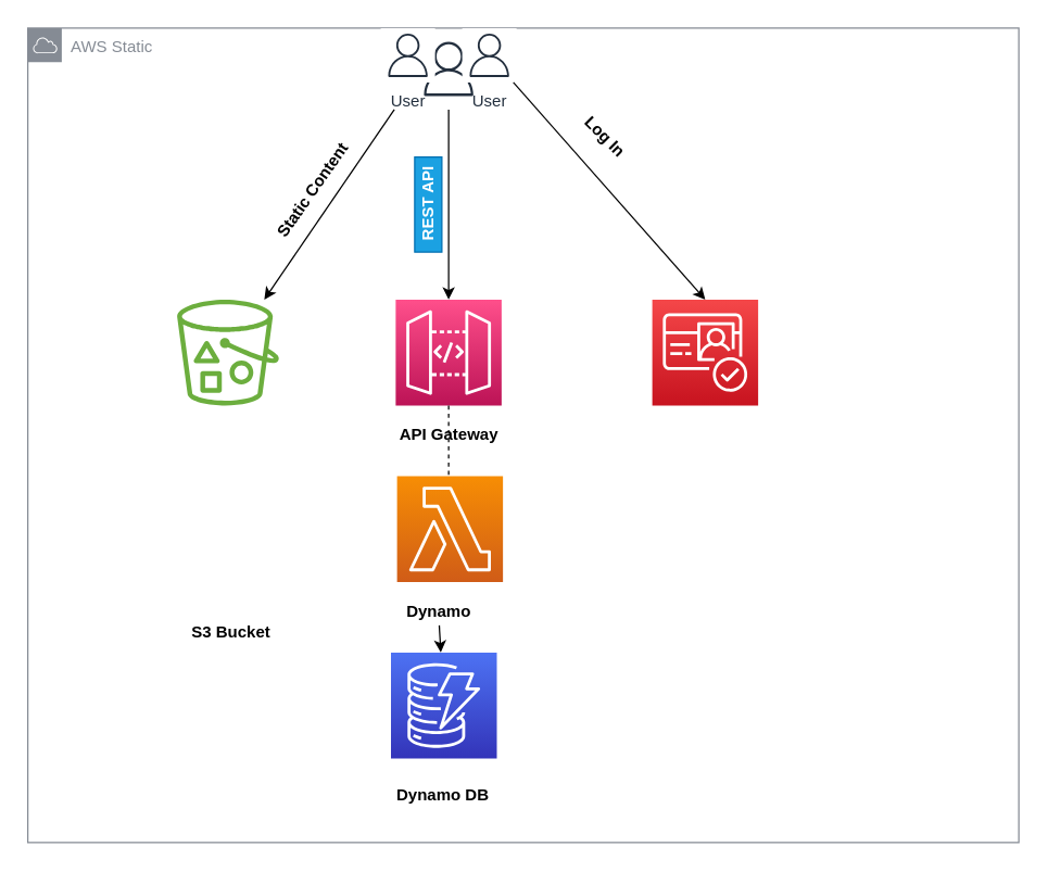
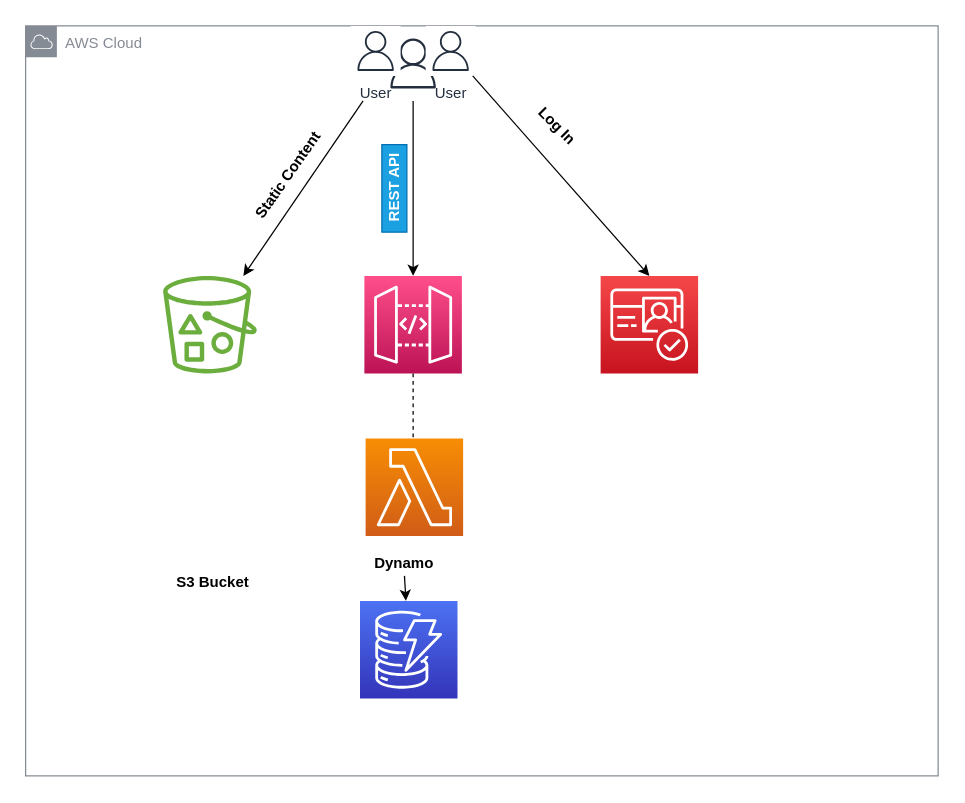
  <mxCell id="0" />
  <mxCell id="1" parent="0" />
- <mxCell id="2" value="AWS Static" style="sketch=0;outlineConnect=0;gradientColor=none;html=1;whiteSpace=wrap;fontSize=12;fontStyle=0;shape=mxgraph.aws4.group;grIcon=mxgraph.aws4.group_aws_cloud;strokeColor=#858B94;fillColor=none;verticalAlign=top;align=left;spacingLeft=30;fontColor=#858B94;dashed=0;" vertex="1" parent="1"><mxGeometry x="20" y="20" width="730" height="600" as="geometry" /></mxCell>
+ <mxCell id="2" value="AWS Cloud" style="sketch=0;outlineConnect=0;gradientColor=none;html=1;whiteSpace=wrap;fontSize=12;fontStyle=0;shape=mxgraph.aws4.group;grIcon=mxgraph.aws4.group_aws_cloud;strokeColor=#858B94;fillColor=none;verticalAlign=top;align=left;spacingLeft=30;fontColor=#858B94;dashed=0;" vertex="1" parent="1"><mxGeometry x="20" y="20" width="730" height="600" as="geometry" /></mxCell>
  <mxCell id="3" value="" style="outlineConnect=0;fontColor=#232F3E;gradientColor=none;fillColor=#232F3E;strokeColor=none;dashed=0;verticalLabelPosition=bottom;verticalAlign=top;align=center;html=1;fontSize=12;fontStyle=0;aspect=fixed;pointerEvents=1;shape=mxgraph.aws4.user;rounded=0;" vertex="1" parent="1"><mxGeometry x="310" width="40" height="40" as="geometry" y="30" /></mxCell>
  <mxCell id="4" value="User" style="outlineConnect=0;fontColor=#232F3E;gradientColor=none;strokeColor=#232F3E;fillColor=#ffffff;dashed=0;verticalLabelPosition=bottom;verticalAlign=top;align=center;html=1;fontSize=12;fontStyle=0;aspect=fixed;shape=mxgraph.aws4.resourceIcon;resIcon=mxgraph.aws4.user;rounded=0;" vertex="1" parent="1"><mxGeometry x="280" y="20" width="40" height="40" as="geometry" /></mxCell>
  <mxCell id="5" value="User" style="outlineConnect=0;fontColor=#232F3E;gradientColor=none;strokeColor=#232F3E;fillColor=#ffffff;dashed=0;verticalLabelPosition=bottom;verticalAlign=top;align=center;html=1;fontSize=12;fontStyle=0;aspect=fixed;shape=mxgraph.aws4.resourceIcon;resIcon=mxgraph.aws4.user;rounded=0;" vertex="1" parent="1"><mxGeometry x="340" y="20" width="40" height="40" as="geometry" /></mxCell>
  <mxCell id="6" value="" style="outlineConnect=0;fontColor=#232F3E;gradientColor=none;fillColor=#6CAE3E;strokeColor=none;dashed=0;verticalLabelPosition=bottom;verticalAlign=top;align=center;html=1;fontSize=12;fontStyle=0;aspect=fixed;pointerEvents=1;shape=mxgraph.aws4.bucket_with_objects;rounded=0;" vertex="1" parent="1"><mxGeometry x="130" y="220" width="75" height="78" as="geometry" /></mxCell>
  <mxCell id="7" value="" style="edgeStyle=none;orthogonalLoop=1;jettySize=auto;html=1;startArrow=none;" edge="1" parent="1" source="21" target="14"><mxGeometry relative="1" as="geometry" /></mxCell>
  <mxCell id="8" value="" style="points=[[0,0,0],[0.25,0,0],[0.5,0,0],[0.75,0,0],[1,0,0],[0,1,0],[0.25,1,0],[0.5,1,0],[0.75,1,0],[1,1,0],[0,0.25,0],[0,0.5,0],[0,0.75,0],[1,0.25,0],[1,0.5,0],[1,0.75,0]];outlineConnect=0;fontColor=#232F3E;gradientColor=#FF4F8B;gradientDirection=north;fillColor=#BC1356;strokeColor=#ffffff;dashed=0;verticalLabelPosition=bottom;verticalAlign=top;align=center;html=1;fontSize=12;fontStyle=0;aspect=fixed;shape=mxgraph.aws4.resourceIcon;resIcon=mxgraph.aws4.api_gateway;rounded=0;" vertex="1" parent="1"><mxGeometry x="291" y="220" width="78" height="78" as="geometry" /></mxCell>
  <mxCell id="9" value="" style="points=[[0,0,0],[0.25,0,0],[0.5,0,0],[0.75,0,0],[1,0,0],[0,1,0],[0.25,1,0],[0.5,1,0],[0.75,1,0],[1,1,0],[0,0.25,0],[0,0.5,0],[0,0.75,0],[1,0.25,0],[1,0.5,0],[1,0.75,0]];outlineConnect=0;fontColor=#232F3E;gradientColor=#F54749;gradientDirection=north;fillColor=#C7131F;strokeColor=#ffffff;dashed=0;verticalLabelPosition=bottom;verticalAlign=top;align=center;html=1;fontSize=12;fontStyle=0;aspect=fixed;shape=mxgraph.aws4.resourceIcon;resIcon=mxgraph.aws4.cognito;rounded=0;" vertex="1" parent="1"><mxGeometry x="480" y="220" width="78" height="78" as="geometry" /></mxCell>
  <mxCell id="10" value="&lt;b&gt;REST API&lt;/b&gt;" style="text;html=1;resizable=0;autosize=1;align=center;verticalAlign=middle;points=[];fillColor=#1ba1e2;strokeColor=#006EAF;rounded=0;rotation=-90;fontColor=#ffffff;" vertex="1" parent="1"><mxGeometry x="280" y="140" width="70" height="20" as="geometry" /></mxCell>
  <mxCell id="11" value="" style="endArrow=classic;html=1;" edge="1" parent="1" target="6"><mxGeometry width="50" height="50" relative="1" as="geometry"><mxPoint x="290" y="80" as="sourcePoint" /><mxPoint x="280" y="150" as="targetPoint" /></mxGeometry></mxCell>
  <mxCell id="12" value="" style="endArrow=classic;html=1;" edge="1" parent="1" target="8"><mxGeometry width="50" height="50" relative="1" as="geometry"><mxPoint x="330" y="80" as="sourcePoint" /><mxPoint x="260.377" y="210" as="targetPoint" /></mxGeometry></mxCell>
  <mxCell id="13" value="" style="endArrow=classic;html=1;entryX=0.5;entryY=0;entryDx=0;entryDy=0;entryPerimeter=0;" edge="1" parent="1" source="5" target="9"><mxGeometry width="50" height="50" relative="1" as="geometry"><mxPoint x="378" y="80" as="sourcePoint" /><mxPoint x="377.692" y="220" as="targetPoint" /></mxGeometry></mxCell>
  <mxCell id="14" value="" style="sketch=0;points=[[0,0,0],[0.25,0,0],[0.5,0,0],[0.75,0,0],[1,0,0],[0,1,0],[0.25,1,0],[0.5,1,0],[0.75,1,0],[1,1,0],[0,0.25,0],[0,0.5,0],[0,0.75,0],[1,0.25,0],[1,0.5,0],[1,0.75,0]];outlineConnect=0;fontColor=#232F3E;gradientColor=#4D72F3;gradientDirection=north;fillColor=#3334B9;strokeColor=#ffffff;dashed=0;verticalLabelPosition=bottom;verticalAlign=top;align=center;html=1;fontSize=12;fontStyle=0;aspect=fixed;shape=mxgraph.aws4.resourceIcon;resIcon=mxgraph.aws4.dynamodb;" vertex="1" parent="1"><mxGeometry x="287.5" y="480" width="78" height="78" as="geometry" /></mxCell>
  <mxCell id="15" value="&lt;b&gt;Static Content&lt;br&gt;&lt;/b&gt;" style="text;html=1;resizable=0;autosize=1;align=center;verticalAlign=middle;points=[];rounded=0;rotation=-55;" vertex="1" parent="1"><mxGeometry x="180" y="130" width="100" height="20" as="geometry" /></mxCell>
  <mxCell id="16" value="Log In" style="text;html=1;resizable=0;autosize=1;align=center;verticalAlign=middle;points=[];rounded=0;rotation=45;fontStyle=1" vertex="1" parent="1"><mxGeometry x="420" y="90" width="50" height="20" as="geometry" /></mxCell>
  <mxCell id="17" value="S3 Bucket" style="text;html=1;align=center;verticalAlign=middle;whiteSpace=wrap;rounded=0;fontStyle=1" vertex="1" parent="1"><mxGeometry x="135" y="450" width="70" height="30" as="geometry" /></mxCell>
- <mxCell id="18" value="API Gateway" style="text;html=1;align=center;verticalAlign=middle;whiteSpace=wrap;rounded=0;fontStyle=1" vertex="1" parent="1"><mxGeometry x="291" y="310" width="79" height="20" as="geometry" /></mxCell>
- <mxCell id="19" value="Dynamo DB" style="text;html=1;align=center;verticalAlign=middle;whiteSpace=wrap;rounded=0;fontStyle=1" vertex="1" parent="1"><mxGeometry x="291" y="570" width="70" height="30" as="geometry" /></mxCell>
  <mxCell id="20" value="" style="sketch=0;points=[[0,0,0],[0.25,0,0],[0.5,0,0],[0.75,0,0],[1,0,0],[0,1,0],[0.25,1,0],[0.5,1,0],[0.75,1,0],[1,1,0],[0,0.25,0],[0,0.5,0],[0,0.75,0],[1,0.25,0],[1,0.5,0],[1,0.75,0]];outlineConnect=0;fontColor=#232F3E;gradientColor=#F78E04;gradientDirection=north;fillColor=#D05C17;strokeColor=#ffffff;dashed=0;verticalLabelPosition=bottom;verticalAlign=top;align=center;html=1;fontSize=12;fontStyle=0;aspect=fixed;shape=mxgraph.aws4.resourceIcon;resIcon=mxgraph.aws4.lambda;" vertex="1" parent="1"><mxGeometry x="292" y="350" width="78" height="78" as="geometry" /></mxCell>
  <mxCell id="21" value="Dynamo" style="text;html=1;align=center;verticalAlign=middle;whiteSpace=wrap;rounded=0;fontStyle=1" vertex="1" parent="1"><mxGeometry x="287.5" y="440" width="70" height="20" as="geometry" /></mxCell>
  <mxCell id="22" value="" style="orthogonalLoop=1;jettySize=auto;html=1;endArrow=none;dashed=1;" edge="1" parent="1" source="8"><mxGeometry relative="1" as="geometry"><mxPoint x="329.475" y="298" as="sourcePoint" /><mxPoint x="330" y="350" as="targetPoint" /></mxGeometry></mxCell>
